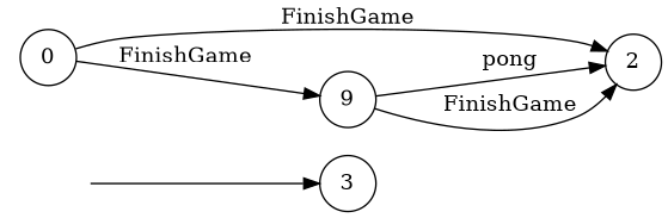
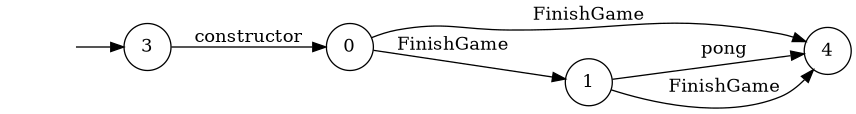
  digraph {
    rankdir=LR
    node [shape=circle]
    "" [shape=plaintext]
    n2 [label=3]
    n3 [label=0]
-   n4 [label=2]
-   n5 [label=9]
+   n4 [label=4]
+   n5 [label=1]
    "" -> n2
+   n2 -> n3 [label=constructor]
    n3 -> n4 [label=FinishGame]
    n3 -> n5 [label=FinishGame]
    n5 -> n4 [label=pong]
    n5 -> n4 [label=FinishGame]
  }
